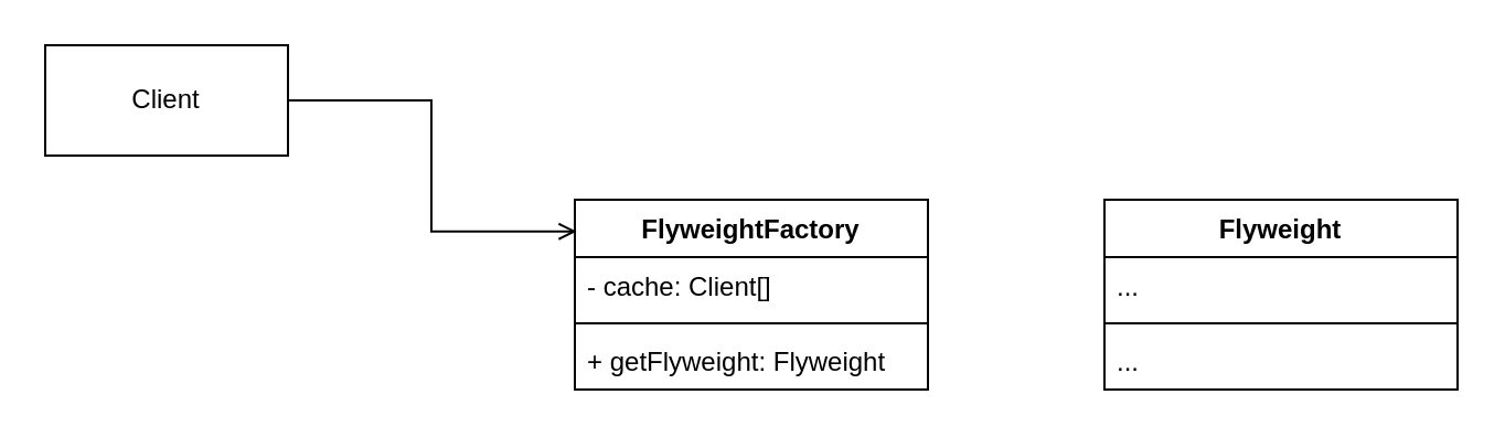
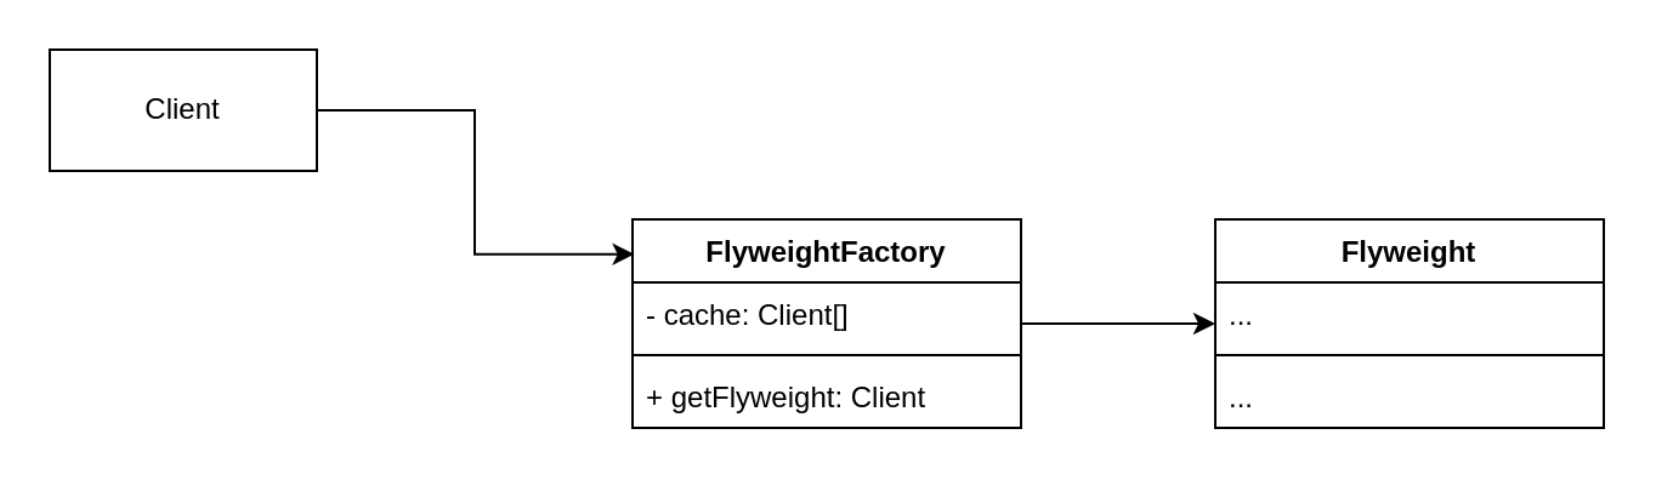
  <mxCell id="0" />
  <mxCell id="1" parent="0" />
  <mxCell id="2" value="Flyweight" style="swimlane;fontStyle=1;align=center;verticalAlign=top;childLayout=stackLayout;horizontal=1;startSize=26;horizontalStack=0;resizeParent=1;resizeParentMax=0;resizeLast=0;collapsible=1;marginBottom=0;whiteSpace=wrap;html=1;" vertex="1" parent="1"><mxGeometry x="500" y="90" width="160" height="86" as="geometry" /></mxCell>
  <mxCell id="3" value="..." style="text;strokeColor=none;fillColor=none;align=left;verticalAlign=top;spacingLeft=4;spacingRight=4;overflow=hidden;rotatable=0;points=[[0,0.5],[1,0.5]];portConstraint=eastwest;whiteSpace=wrap;html=1;" vertex="1" parent="2"><mxGeometry y="26" width="160" height="26" as="geometry" /></mxCell>
  <mxCell id="4" value="" style="line;strokeWidth=1;fillColor=none;align=left;verticalAlign=middle;spacingTop=-1;spacingLeft=3;spacingRight=3;rotatable=0;labelPosition=right;points=[];portConstraint=eastwest;strokeColor=inherit;" vertex="1" parent="2"><mxGeometry y="52" width="160" height="8" as="geometry" /></mxCell>
  <mxCell id="5" value="..." style="text;strokeColor=none;fillColor=none;align=left;verticalAlign=top;spacingLeft=4;spacingRight=4;overflow=hidden;rotatable=0;points=[[0,0.5],[1,0.5]];portConstraint=eastwest;whiteSpace=wrap;html=1;" vertex="1" parent="2"><mxGeometry y="60" width="160" height="26" as="geometry" /></mxCell>
+ <mxCell id="6" style="edgeStyle=orthogonalEdgeStyle;rounded=0;orthogonalLoop=1;jettySize=auto;html=1;" edge="1" parent="1" source="7" target="2"><mxGeometry relative="1" as="geometry" /></mxCell>
  <mxCell id="7" value="FlyweightFactory" style="swimlane;fontStyle=1;align=center;verticalAlign=top;childLayout=stackLayout;horizontal=1;startSize=26;horizontalStack=0;resizeParent=1;resizeParentMax=0;resizeLast=0;collapsible=1;marginBottom=0;whiteSpace=wrap;html=1;" vertex="1" parent="1"><mxGeometry x="260" y="90" width="160" height="86" as="geometry" /></mxCell>
  <mxCell id="8" value="- cache: Client[]" style="text;strokeColor=none;fillColor=none;align=left;verticalAlign=top;spacingLeft=4;spacingRight=4;overflow=hidden;rotatable=0;points=[[0,0.5],[1,0.5]];portConstraint=eastwest;whiteSpace=wrap;html=1;" vertex="1" parent="7"><mxGeometry y="26" width="160" height="26" as="geometry" /></mxCell>
  <mxCell id="9" value="" style="line;strokeWidth=1;fillColor=none;align=left;verticalAlign=middle;spacingTop=-1;spacingLeft=3;spacingRight=3;rotatable=0;labelPosition=right;points=[];portConstraint=eastwest;strokeColor=inherit;" vertex="1" parent="7"><mxGeometry y="52" width="160" height="8" as="geometry" /></mxCell>
- <mxCell id="10" value="+ getFlyweight: Flyweight" style="text;strokeColor=none;fillColor=none;align=left;verticalAlign=top;spacingLeft=4;spacingRight=4;overflow=hidden;rotatable=0;points=[[0,0.5],[1,0.5]];portConstraint=eastwest;whiteSpace=wrap;html=1;" vertex="1" parent="7"><mxGeometry y="60" width="160" height="26" as="geometry" /></mxCell>
+ <mxCell id="10" value="+ getFlyweight: Client" style="text;strokeColor=none;fillColor=none;align=left;verticalAlign=top;spacingLeft=4;spacingRight=4;overflow=hidden;rotatable=0;points=[[0,0.5],[1,0.5]];portConstraint=eastwest;whiteSpace=wrap;html=1;" vertex="1" parent="7"><mxGeometry y="60" width="160" height="26" as="geometry" /></mxCell>
  <mxCell id="11" value="Client" style="html=1;whiteSpace=wrap;" vertex="1" parent="1"><mxGeometry x="20" y="20" width="110" height="50" as="geometry" /></mxCell>
- <mxCell id="12" style="edgeStyle=orthogonalEdgeStyle;rounded=0;orthogonalLoop=1;jettySize=auto;html=1;entryX=0.005;entryY=0.167;entryDx=0;entryDy=0;entryPerimeter=0;endArrow=open;" edge="1" parent="1" source="11" target="7"><mxGeometry relative="1" as="geometry" /></mxCell>
+ <mxCell id="12" style="edgeStyle=orthogonalEdgeStyle;rounded=0;orthogonalLoop=1;jettySize=auto;html=1;entryX=0.005;entryY=0.167;entryDx=0;entryDy=0;entryPerimeter=0;" edge="1" parent="1" source="11" target="7"><mxGeometry relative="1" as="geometry" /></mxCell>
